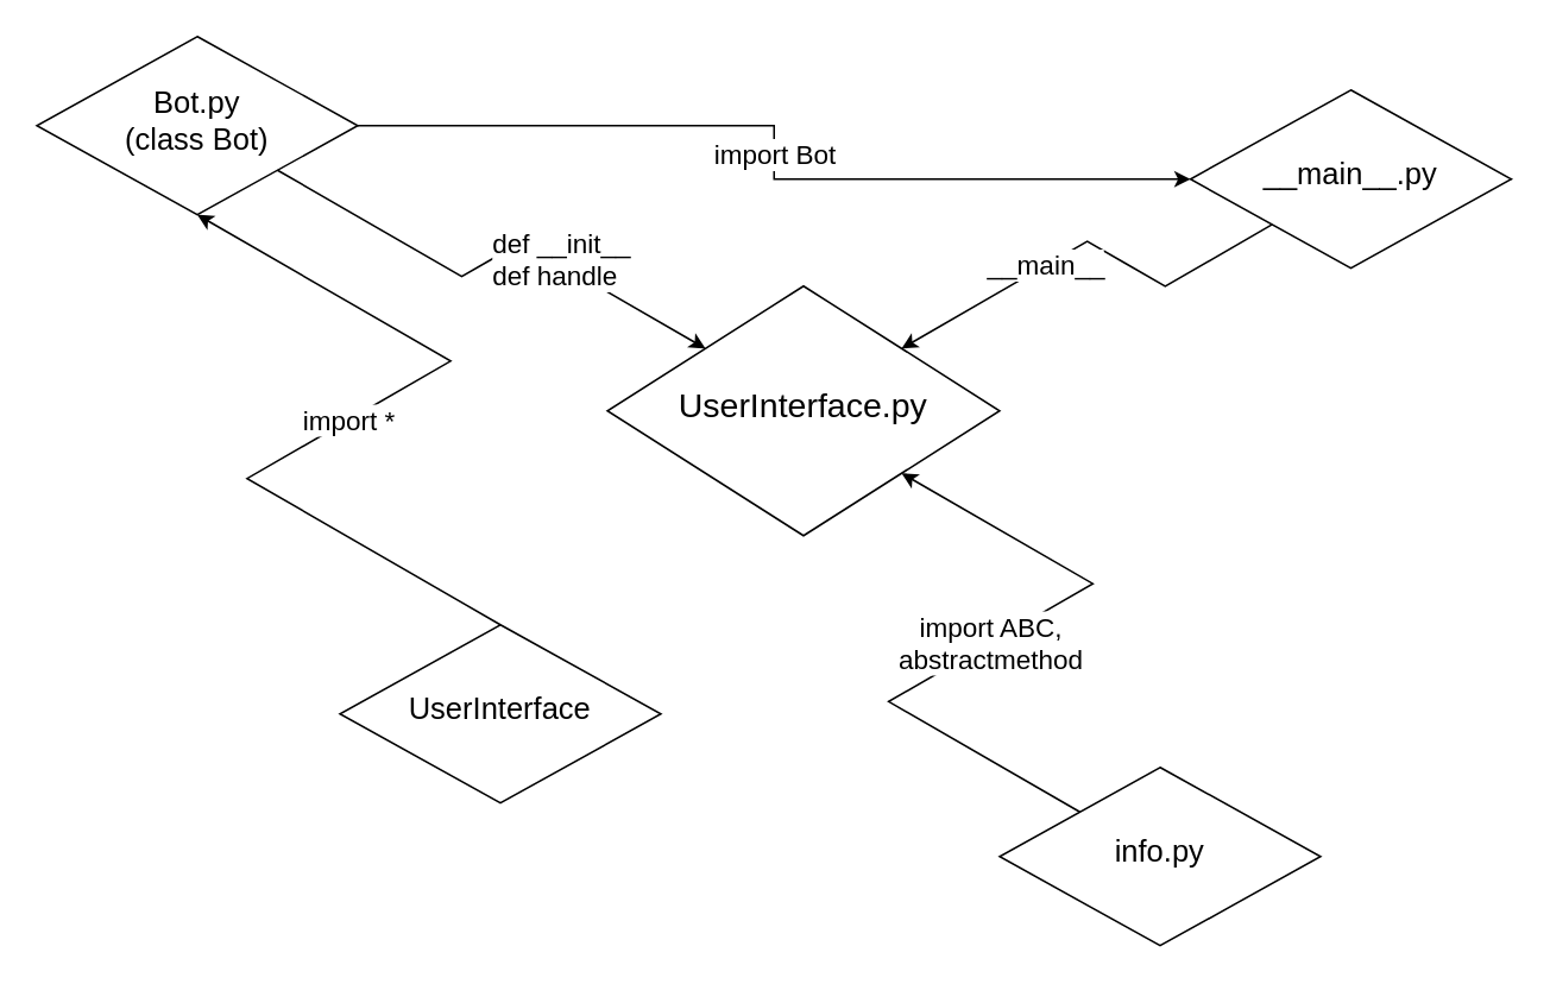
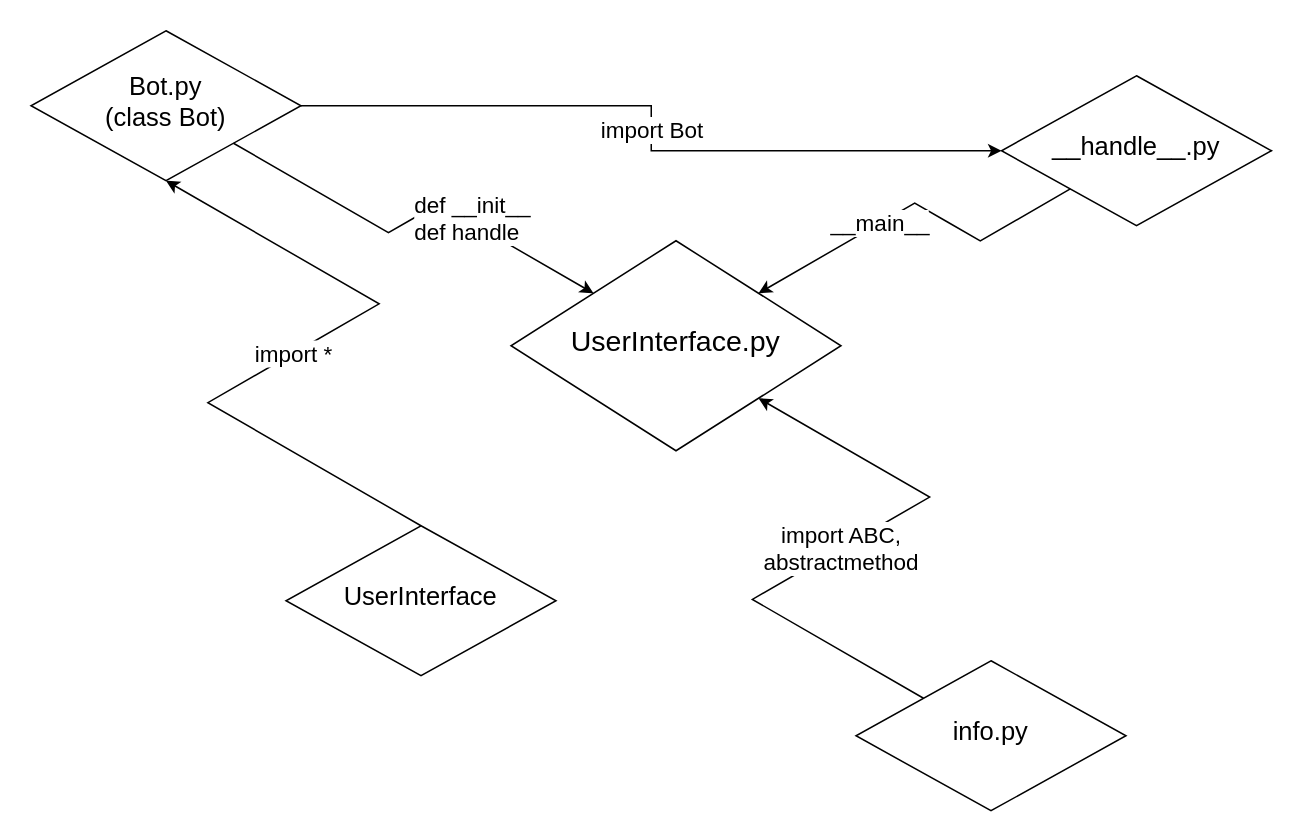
  <mxCell id="0" />
  <mxCell id="1" parent="0" />
  <mxCell id="2" value="&lt;font style=&quot;font-size: 15px;&quot;&gt;import Bot&lt;/font&gt;" style="edgeStyle=orthogonalEdgeStyle;rounded=0;orthogonalLoop=1;jettySize=auto;html=1;" parent="1" source="4" target="7" edge="1"><mxGeometry relative="1" as="geometry" /></mxCell>
  <mxCell id="3" value="&lt;font style=&quot;font-size: 15px;&quot;&gt;import *&lt;/font&gt;" style="edgeStyle=isometricEdgeStyle;rounded=0;orthogonalLoop=1;jettySize=auto;html=1;exitX=0.5;exitY=0;exitDx=0;exitDy=0;entryX=0.5;entryY=1;entryDx=0;entryDy=0;elbow=vertical;" parent="1" source="10" target="4" edge="1"><mxGeometry relative="1" as="geometry"><mxPoint x="149.999" y="159.997" as="sourcePoint" /><mxPoint x="229.94" y="260.03" as="targetPoint" /></mxGeometry></mxCell>
  <mxCell id="4" value="&lt;font style=&quot;font-size: 17px;&quot;&gt;Bot.py&lt;br&gt;(class Bot)&lt;/font&gt;" style="rhombus;whiteSpace=wrap;html=1;shadow=0;fontFamily=Helvetica;fontSize=12;align=center;strokeWidth=1;spacing=6;spacingTop=-4;" parent="1" vertex="1"><mxGeometry x="20" y="20" width="180" height="100" as="geometry" /></mxCell>
  <mxCell id="5" value="&lt;font style=&quot;&quot;&gt;&lt;font style=&quot;font-size: 19px;&quot;&gt;UserInterface.py&lt;/font&gt;&lt;br&gt;&lt;/font&gt;" style="rhombus;whiteSpace=wrap;html=1;shadow=0;fontFamily=Helvetica;fontSize=12;align=center;strokeWidth=1;spacing=6;spacingTop=-4;" parent="1" vertex="1"><mxGeometry x="340" y="160" width="220" height="140" as="geometry" /></mxCell>
  <mxCell id="6" value="&lt;font style=&quot;font-size: 15px;&quot;&gt;def __init__&lt;br&gt;def handle&lt;/font&gt;" style="endArrow=classic;html=1;rounded=0;entryX=0;entryY=0;entryDx=0;entryDy=0;exitX=1;exitY=1;exitDx=0;exitDy=0;edgeStyle=isometricEdgeStyle;elbow=vertical;align=left;" parent="1" source="4" target="5" edge="1"><mxGeometry width="50" height="50" relative="1" as="geometry"><mxPoint x="320" y="250" as="sourcePoint" /><mxPoint x="240" y="150" as="targetPoint" /><mxPoint x="-1" as="offset" /></mxGeometry></mxCell>
- <mxCell id="7" value="&lt;font style=&quot;&quot;&gt;&lt;font style=&quot;font-size: 17px;&quot;&gt;__main__.py&lt;/font&gt;&lt;br&gt;&lt;/font&gt;" style="rhombus;whiteSpace=wrap;html=1;shadow=0;fontFamily=Helvetica;fontSize=12;align=center;strokeWidth=1;spacing=6;spacingTop=-4;" parent="1" vertex="1"><mxGeometry x="667" y="50" width="180" height="100" as="geometry" /></mxCell>
+ <mxCell id="7" value="&lt;font style=&quot;&quot;&gt;&lt;font style=&quot;font-size: 17px;&quot;&gt;__handle__.py&lt;/font&gt;&lt;br&gt;&lt;/font&gt;" style="rhombus;whiteSpace=wrap;html=1;shadow=0;fontFamily=Helvetica;fontSize=12;align=center;strokeWidth=1;spacing=6;spacingTop=-4;" parent="1" vertex="1"><mxGeometry x="667" y="50" width="180" height="100" as="geometry" /></mxCell>
  <mxCell id="8" value="" style="endArrow=classic;html=1;rounded=0;edgeStyle=isometricEdgeStyle;entryX=1;entryY=0;entryDx=0;entryDy=0;" parent="1" source="7" target="5" edge="1"><mxGeometry width="50" height="50" relative="1" as="geometry"><mxPoint x="690" y="180" as="sourcePoint" /><mxPoint x="630" y="230" as="targetPoint" /></mxGeometry></mxCell>
  <mxCell id="9" value="&lt;font style=&quot;font-size: 15px;&quot;&gt;__main__&lt;/font&gt;" style="edgeLabel;html=1;align=center;verticalAlign=middle;resizable=0;points=[];" parent="8" vertex="1" connectable="0"><mxGeometry x="0.228" y="-1" relative="1" as="geometry"><mxPoint as="offset" /></mxGeometry></mxCell>
  <mxCell id="10" value="&lt;font style=&quot;&quot;&gt;&lt;font style=&quot;font-size: 17px;&quot;&gt;UserInterface&lt;/font&gt;&lt;br&gt;&lt;/font&gt;" style="rhombus;whiteSpace=wrap;html=1;shadow=0;fontFamily=Helvetica;fontSize=12;align=center;strokeWidth=1;spacing=6;spacingTop=-4;" parent="1" vertex="1"><mxGeometry x="190" y="350" width="180" height="100" as="geometry" /></mxCell>
- <mxCell id="11" value="&lt;font style=&quot;font-size: 17px;&quot;&gt;info.py&lt;/font&gt;" style="rhombus;whiteSpace=wrap;html=1;shadow=0;fontFamily=Helvetica;fontSize=12;align=center;strokeWidth=1;spacing=6;spacingTop=-4;" parent="1" vertex="1"><mxGeometry x="560" y="430" width="180" height="100" as="geometry" /></mxCell>
+ <mxCell id="11" value="&lt;font style=&quot;font-size: 17px;&quot;&gt;info.py&lt;/font&gt;" style="rhombus;whiteSpace=wrap;html=1;shadow=0;fontFamily=Helvetica;fontSize=12;align=center;strokeWidth=1;spacing=6;spacingTop=-4;" parent="1" vertex="1"><mxGeometry x="570" y="440" width="180" height="100" as="geometry" /></mxCell>
  <mxCell id="12" value="&lt;font style=&quot;font-size: 15px;&quot;&gt;import ABC,&lt;br&gt;abstractmethod&lt;/font&gt;" style="endArrow=classic;html=1;rounded=0;exitX=0;exitY=0;exitDx=0;exitDy=0;edgeStyle=isometricEdgeStyle;elbow=vertical;entryX=1;entryY=1;entryDx=0;entryDy=0;" parent="1" source="11" target="5" edge="1"><mxGeometry width="50" height="50" relative="1" as="geometry"><mxPoint x="650" y="350" as="sourcePoint" /><mxPoint x="440" y="380" as="targetPoint" /></mxGeometry></mxCell>
